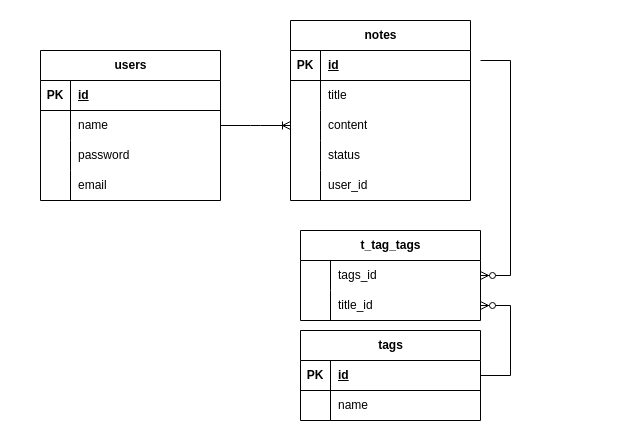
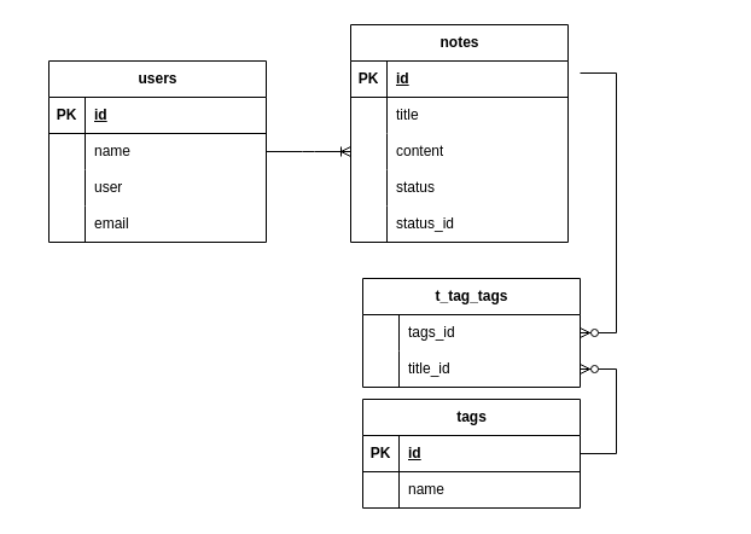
  <mxCell id="0" />
  <mxCell id="1" parent="0" />
  <mxCell id="2" value="users" style="shape=table;startSize=30;container=1;collapsible=1;childLayout=tableLayout;fixedRows=1;rowLines=0;fontStyle=1;align=center;resizeLast=1;html=1;" vertex="1" parent="1"><mxGeometry x="40" y="50" width="180" height="150" as="geometry" /></mxCell>
  <mxCell id="3" value="" style="shape=tableRow;horizontal=0;startSize=0;swimlaneHead=0;swimlaneBody=0;fillColor=none;collapsible=0;dropTarget=0;points=[[0,0.5],[1,0.5]];portConstraint=eastwest;top=0;left=0;right=0;bottom=1;" vertex="1" parent="2"><mxGeometry y="30" width="180" height="30" as="geometry" /></mxCell>
  <mxCell id="4" value="PK" style="shape=partialRectangle;connectable=0;fillColor=none;top=0;left=0;bottom=0;right=0;fontStyle=1;overflow=hidden;whiteSpace=wrap;html=1;" vertex="1" parent="3"><mxGeometry width="30" height="30" as="geometry"><mxRectangle width="30" height="30" as="alternateBounds" /></mxGeometry></mxCell>
  <mxCell id="5" value="id" style="shape=partialRectangle;connectable=0;fillColor=none;top=0;left=0;bottom=0;right=0;align=left;spacingLeft=6;fontStyle=5;overflow=hidden;whiteSpace=wrap;html=1;" vertex="1" parent="3"><mxGeometry x="30" width="150" height="30" as="geometry"><mxRectangle width="150" height="30" as="alternateBounds" /></mxGeometry></mxCell>
  <mxCell id="6" value="" style="shape=tableRow;horizontal=0;startSize=0;swimlaneHead=0;swimlaneBody=0;fillColor=none;collapsible=0;dropTarget=0;points=[[0,0.5],[1,0.5]];portConstraint=eastwest;top=0;left=0;right=0;bottom=0;" vertex="1" parent="2"><mxGeometry y="60" width="180" height="30" as="geometry" /></mxCell>
  <mxCell id="7" value="" style="shape=partialRectangle;connectable=0;fillColor=none;top=0;left=0;bottom=0;right=0;editable=1;overflow=hidden;whiteSpace=wrap;html=1;" vertex="1" parent="6"><mxGeometry width="30" height="30" as="geometry"><mxRectangle width="30" height="30" as="alternateBounds" /></mxGeometry></mxCell>
  <mxCell id="8" value="name" style="shape=partialRectangle;connectable=0;fillColor=none;top=0;left=0;bottom=0;right=0;align=left;spacingLeft=6;overflow=hidden;whiteSpace=wrap;html=1;" vertex="1" parent="6"><mxGeometry x="30" width="150" height="30" as="geometry"><mxRectangle width="150" height="30" as="alternateBounds" /></mxGeometry></mxCell>
  <mxCell id="9" value="" style="shape=tableRow;horizontal=0;startSize=0;swimlaneHead=0;swimlaneBody=0;fillColor=none;collapsible=0;dropTarget=0;points=[[0,0.5],[1,0.5]];portConstraint=eastwest;top=0;left=0;right=0;bottom=0;" vertex="1" parent="2"><mxGeometry y="90" width="180" height="30" as="geometry" /></mxCell>
  <mxCell id="10" value="" style="shape=partialRectangle;connectable=0;fillColor=none;top=0;left=0;bottom=0;right=0;editable=1;overflow=hidden;whiteSpace=wrap;html=1;" vertex="1" parent="9"><mxGeometry width="30" height="30" as="geometry"><mxRectangle width="30" height="30" as="alternateBounds" /></mxGeometry></mxCell>
- <mxCell id="11" value="password" style="shape=partialRectangle;connectable=0;fillColor=none;top=0;left=0;bottom=0;right=0;align=left;spacingLeft=6;overflow=hidden;whiteSpace=wrap;html=1;" vertex="1" parent="9"><mxGeometry x="30" width="150" height="30" as="geometry"><mxRectangle width="150" height="30" as="alternateBounds" /></mxGeometry></mxCell>
+ <mxCell id="11" value="user" style="shape=partialRectangle;connectable=0;fillColor=none;top=0;left=0;bottom=0;right=0;align=left;spacingLeft=6;overflow=hidden;whiteSpace=wrap;html=1;" vertex="1" parent="9"><mxGeometry x="30" width="150" height="30" as="geometry"><mxRectangle width="150" height="30" as="alternateBounds" /></mxGeometry></mxCell>
  <mxCell id="12" value="" style="shape=tableRow;horizontal=0;startSize=0;swimlaneHead=0;swimlaneBody=0;fillColor=none;collapsible=0;dropTarget=0;points=[[0,0.5],[1,0.5]];portConstraint=eastwest;top=0;left=0;right=0;bottom=0;" vertex="1" parent="2"><mxGeometry y="120" width="180" height="30" as="geometry" /></mxCell>
  <mxCell id="13" value="" style="shape=partialRectangle;connectable=0;fillColor=none;top=0;left=0;bottom=0;right=0;editable=1;overflow=hidden;whiteSpace=wrap;html=1;" vertex="1" parent="12"><mxGeometry width="30" height="30" as="geometry"><mxRectangle width="30" height="30" as="alternateBounds" /></mxGeometry></mxCell>
  <mxCell id="14" value="email" style="shape=partialRectangle;connectable=0;fillColor=none;top=0;left=0;bottom=0;right=0;align=left;spacingLeft=6;overflow=hidden;whiteSpace=wrap;html=1;" vertex="1" parent="12"><mxGeometry x="30" width="150" height="30" as="geometry"><mxRectangle width="150" height="30" as="alternateBounds" /></mxGeometry></mxCell>
  <mxCell id="15" value="" style="edgeStyle=entityRelationEdgeStyle;fontSize=12;html=1;endArrow=ERzeroToMany;endFill=1;rounded=0;strokeColor=default;curved=0;entryX=1;entryY=0.5;entryDx=0;entryDy=0;" edge="1" parent="1" target="33"><mxGeometry width="100" height="100" relative="1" as="geometry"><mxPoint x="480" y="60" as="sourcePoint" /><mxPoint x="565.94" y="185" as="targetPoint" /><Array as="points"><mxPoint x="490" y="130" /><mxPoint x="500" y="180" /><mxPoint x="600" y="160" /><mxPoint x="550" y="90" /><mxPoint x="503.24" y="146.87" /><mxPoint x="595.94" y="55" /><mxPoint x="560" y="230" /><mxPoint x="550" y="230" /></Array></mxGeometry></mxCell>
  <mxCell id="16" value="notes" style="shape=table;startSize=30;container=1;collapsible=1;childLayout=tableLayout;fixedRows=1;rowLines=0;fontStyle=1;align=center;resizeLast=1;html=1;" vertex="1" parent="1"><mxGeometry x="290" y="20" width="180" height="180" as="geometry" /></mxCell>
  <mxCell id="17" value="" style="shape=tableRow;horizontal=0;startSize=0;swimlaneHead=0;swimlaneBody=0;fillColor=none;collapsible=0;dropTarget=0;points=[[0,0.5],[1,0.5]];portConstraint=eastwest;top=0;left=0;right=0;bottom=1;" vertex="1" parent="16"><mxGeometry y="30" width="180" height="30" as="geometry" /></mxCell>
  <mxCell id="18" value="PK" style="shape=partialRectangle;connectable=0;fillColor=none;top=0;left=0;bottom=0;right=0;fontStyle=1;overflow=hidden;whiteSpace=wrap;html=1;" vertex="1" parent="17"><mxGeometry width="30" height="30" as="geometry"><mxRectangle width="30" height="30" as="alternateBounds" /></mxGeometry></mxCell>
  <mxCell id="19" value="id" style="shape=partialRectangle;connectable=0;fillColor=none;top=0;left=0;bottom=0;right=0;align=left;spacingLeft=6;fontStyle=5;overflow=hidden;whiteSpace=wrap;html=1;" vertex="1" parent="17"><mxGeometry x="30" width="150" height="30" as="geometry"><mxRectangle width="150" height="30" as="alternateBounds" /></mxGeometry></mxCell>
  <mxCell id="20" value="" style="shape=tableRow;horizontal=0;startSize=0;swimlaneHead=0;swimlaneBody=0;fillColor=none;collapsible=0;dropTarget=0;points=[[0,0.5],[1,0.5]];portConstraint=eastwest;top=0;left=0;right=0;bottom=0;" vertex="1" parent="16"><mxGeometry y="60" width="180" height="30" as="geometry" /></mxCell>
  <mxCell id="21" value="" style="shape=partialRectangle;connectable=0;fillColor=none;top=0;left=0;bottom=0;right=0;editable=1;overflow=hidden;whiteSpace=wrap;html=1;" vertex="1" parent="20"><mxGeometry width="30" height="30" as="geometry"><mxRectangle width="30" height="30" as="alternateBounds" /></mxGeometry></mxCell>
  <mxCell id="22" value="title" style="shape=partialRectangle;connectable=0;fillColor=none;top=0;left=0;bottom=0;right=0;align=left;spacingLeft=6;overflow=hidden;whiteSpace=wrap;html=1;" vertex="1" parent="20"><mxGeometry x="30" width="150" height="30" as="geometry"><mxRectangle width="150" height="30" as="alternateBounds" /></mxGeometry></mxCell>
  <mxCell id="23" value="" style="shape=tableRow;horizontal=0;startSize=0;swimlaneHead=0;swimlaneBody=0;fillColor=none;collapsible=0;dropTarget=0;points=[[0,0.5],[1,0.5]];portConstraint=eastwest;top=0;left=0;right=0;bottom=0;" vertex="1" parent="16"><mxGeometry y="90" width="180" height="30" as="geometry" /></mxCell>
  <mxCell id="24" value="" style="shape=partialRectangle;connectable=0;fillColor=none;top=0;left=0;bottom=0;right=0;editable=1;overflow=hidden;whiteSpace=wrap;html=1;" vertex="1" parent="23"><mxGeometry width="30" height="30" as="geometry"><mxRectangle width="30" height="30" as="alternateBounds" /></mxGeometry></mxCell>
  <mxCell id="25" value="content" style="shape=partialRectangle;connectable=0;fillColor=none;top=0;left=0;bottom=0;right=0;align=left;spacingLeft=6;overflow=hidden;whiteSpace=wrap;html=1;" vertex="1" parent="23"><mxGeometry x="30" width="150" height="30" as="geometry"><mxRectangle width="150" height="30" as="alternateBounds" /></mxGeometry></mxCell>
  <mxCell id="26" value="" style="shape=tableRow;horizontal=0;startSize=0;swimlaneHead=0;swimlaneBody=0;fillColor=none;collapsible=0;dropTarget=0;points=[[0,0.5],[1,0.5]];portConstraint=eastwest;top=0;left=0;right=0;bottom=0;" vertex="1" parent="16"><mxGeometry y="120" width="180" height="30" as="geometry" /></mxCell>
  <mxCell id="27" value="" style="shape=partialRectangle;connectable=0;fillColor=none;top=0;left=0;bottom=0;right=0;editable=1;overflow=hidden;whiteSpace=wrap;html=1;" vertex="1" parent="26"><mxGeometry width="30" height="30" as="geometry"><mxRectangle width="30" height="30" as="alternateBounds" /></mxGeometry></mxCell>
  <mxCell id="28" value="status" style="shape=partialRectangle;connectable=0;fillColor=none;top=0;left=0;bottom=0;right=0;align=left;spacingLeft=6;overflow=hidden;whiteSpace=wrap;html=1;" vertex="1" parent="26"><mxGeometry x="30" width="150" height="30" as="geometry"><mxRectangle width="150" height="30" as="alternateBounds" /></mxGeometry></mxCell>
  <mxCell id="29" value="" style="shape=tableRow;horizontal=0;startSize=0;swimlaneHead=0;swimlaneBody=0;fillColor=none;collapsible=0;dropTarget=0;points=[[0,0.5],[1,0.5]];portConstraint=eastwest;top=0;left=0;right=0;bottom=0;" vertex="1" parent="16"><mxGeometry y="150" width="180" height="30" as="geometry" /></mxCell>
  <mxCell id="30" value="" style="shape=partialRectangle;connectable=0;fillColor=none;top=0;left=0;bottom=0;right=0;editable=1;overflow=hidden;whiteSpace=wrap;html=1;" vertex="1" parent="29"><mxGeometry width="30" height="30" as="geometry"><mxRectangle width="30" height="30" as="alternateBounds" /></mxGeometry></mxCell>
- <mxCell id="31" value="user_id" style="shape=partialRectangle;connectable=0;fillColor=none;top=0;left=0;bottom=0;right=0;align=left;spacingLeft=6;overflow=hidden;whiteSpace=wrap;html=1;" vertex="1" parent="29"><mxGeometry x="30" width="150" height="30" as="geometry"><mxRectangle width="150" height="30" as="alternateBounds" /></mxGeometry></mxCell>
+ <mxCell id="31" value="status_id" style="shape=partialRectangle;connectable=0;fillColor=none;top=0;left=0;bottom=0;right=0;align=left;spacingLeft=6;overflow=hidden;whiteSpace=wrap;html=1;" vertex="1" parent="29"><mxGeometry x="30" width="150" height="30" as="geometry"><mxRectangle width="150" height="30" as="alternateBounds" /></mxGeometry></mxCell>
  <mxCell id="32" value="t_tag_tags" style="shape=table;startSize=30;container=1;collapsible=1;childLayout=tableLayout;fixedRows=1;rowLines=0;fontStyle=1;align=center;resizeLast=1;html=1;" vertex="1" parent="1"><mxGeometry x="300" y="230" width="180" height="90" as="geometry" /></mxCell>
  <mxCell id="33" value="" style="shape=tableRow;horizontal=0;startSize=0;swimlaneHead=0;swimlaneBody=0;fillColor=none;collapsible=0;dropTarget=0;points=[[0,0.5],[1,0.5]];portConstraint=eastwest;top=0;left=0;right=0;bottom=0;" vertex="1" parent="32"><mxGeometry y="30" width="180" height="30" as="geometry" /></mxCell>
  <mxCell id="34" value="" style="shape=partialRectangle;connectable=0;fillColor=none;top=0;left=0;bottom=0;right=0;editable=1;overflow=hidden;whiteSpace=wrap;html=1;" vertex="1" parent="33"><mxGeometry width="30" height="30" as="geometry"><mxRectangle width="30" height="30" as="alternateBounds" /></mxGeometry></mxCell>
  <mxCell id="35" value="tags_id" style="shape=partialRectangle;connectable=0;fillColor=none;top=0;left=0;bottom=0;right=0;align=left;spacingLeft=6;overflow=hidden;whiteSpace=wrap;html=1;" vertex="1" parent="33"><mxGeometry x="30" width="150" height="30" as="geometry"><mxRectangle width="150" height="30" as="alternateBounds" /></mxGeometry></mxCell>
  <mxCell id="36" value="" style="shape=tableRow;horizontal=0;startSize=0;swimlaneHead=0;swimlaneBody=0;fillColor=none;collapsible=0;dropTarget=0;points=[[0,0.5],[1,0.5]];portConstraint=eastwest;top=0;left=0;right=0;bottom=0;" vertex="1" parent="32"><mxGeometry y="60" width="180" height="30" as="geometry" /></mxCell>
  <mxCell id="37" value="" style="shape=partialRectangle;connectable=0;fillColor=none;top=0;left=0;bottom=0;right=0;editable=1;overflow=hidden;whiteSpace=wrap;html=1;" vertex="1" parent="36"><mxGeometry width="30" height="30" as="geometry"><mxRectangle width="30" height="30" as="alternateBounds" /></mxGeometry></mxCell>
  <mxCell id="38" value="title_id" style="shape=partialRectangle;connectable=0;fillColor=none;top=0;left=0;bottom=0;right=0;align=left;spacingLeft=6;overflow=hidden;whiteSpace=wrap;html=1;" vertex="1" parent="36"><mxGeometry x="30" width="150" height="30" as="geometry"><mxRectangle width="150" height="30" as="alternateBounds" /></mxGeometry></mxCell>
  <mxCell id="39" value="tags" style="shape=table;startSize=30;container=1;collapsible=1;childLayout=tableLayout;fixedRows=1;rowLines=0;fontStyle=1;align=center;resizeLast=1;html=1;" vertex="1" parent="1"><mxGeometry x="300" y="330" width="180" height="90" as="geometry" /></mxCell>
  <mxCell id="40" value="" style="shape=tableRow;horizontal=0;startSize=0;swimlaneHead=0;swimlaneBody=0;fillColor=none;collapsible=0;dropTarget=0;points=[[0,0.5],[1,0.5]];portConstraint=eastwest;top=0;left=0;right=0;bottom=1;" vertex="1" parent="39"><mxGeometry y="30" width="180" height="30" as="geometry" /></mxCell>
  <mxCell id="41" value="PK" style="shape=partialRectangle;connectable=0;fillColor=none;top=0;left=0;bottom=0;right=0;fontStyle=1;overflow=hidden;whiteSpace=wrap;html=1;" vertex="1" parent="40"><mxGeometry width="30" height="30" as="geometry"><mxRectangle width="30" height="30" as="alternateBounds" /></mxGeometry></mxCell>
  <mxCell id="42" value="id" style="shape=partialRectangle;connectable=0;fillColor=none;top=0;left=0;bottom=0;right=0;align=left;spacingLeft=6;fontStyle=5;overflow=hidden;whiteSpace=wrap;html=1;" vertex="1" parent="40"><mxGeometry x="30" width="150" height="30" as="geometry"><mxRectangle width="150" height="30" as="alternateBounds" /></mxGeometry></mxCell>
  <mxCell id="43" value="" style="shape=tableRow;horizontal=0;startSize=0;swimlaneHead=0;swimlaneBody=0;fillColor=none;collapsible=0;dropTarget=0;points=[[0,0.5],[1,0.5]];portConstraint=eastwest;top=0;left=0;right=0;bottom=0;" vertex="1" parent="39"><mxGeometry y="60" width="180" height="30" as="geometry" /></mxCell>
  <mxCell id="44" value="" style="shape=partialRectangle;connectable=0;fillColor=none;top=0;left=0;bottom=0;right=0;editable=1;overflow=hidden;whiteSpace=wrap;html=1;" vertex="1" parent="43"><mxGeometry width="30" height="30" as="geometry"><mxRectangle width="30" height="30" as="alternateBounds" /></mxGeometry></mxCell>
  <mxCell id="45" value="name" style="shape=partialRectangle;connectable=0;fillColor=none;top=0;left=0;bottom=0;right=0;align=left;spacingLeft=6;overflow=hidden;whiteSpace=wrap;html=1;" vertex="1" parent="43"><mxGeometry x="30" width="150" height="30" as="geometry"><mxRectangle width="150" height="30" as="alternateBounds" /></mxGeometry></mxCell>
  <mxCell id="46" value="" style="edgeStyle=entityRelationEdgeStyle;fontSize=12;html=1;endArrow=ERoneToMany;rounded=0;exitX=1;exitY=0.5;exitDx=0;exitDy=0;entryX=0;entryY=0.5;entryDx=0;entryDy=0;" edge="1" parent="1" source="6" target="23"><mxGeometry width="100" height="100" relative="1" as="geometry"><mxPoint x="250" y="350" as="sourcePoint" /><mxPoint x="60" y="270" as="targetPoint" /><Array as="points"><mxPoint x="30" y="280" /><mxPoint x="20" y="280" /><mxPoint x="40" y="310" /><mxPoint x="20" y="250" /></Array></mxGeometry></mxCell>
  <mxCell id="47" value="" style="edgeStyle=entityRelationEdgeStyle;fontSize=12;html=1;endArrow=ERzeroToMany;endFill=1;rounded=0;" edge="1" parent="1" source="40" target="36"><mxGeometry width="100" height="100" relative="1" as="geometry"><mxPoint x="260" y="543.45" as="sourcePoint" /><mxPoint x="412.7" y="330" as="targetPoint" /><Array as="points"><mxPoint x="441.26" y="332.01" /><mxPoint x="260" y="360" /></Array></mxGeometry></mxCell>
